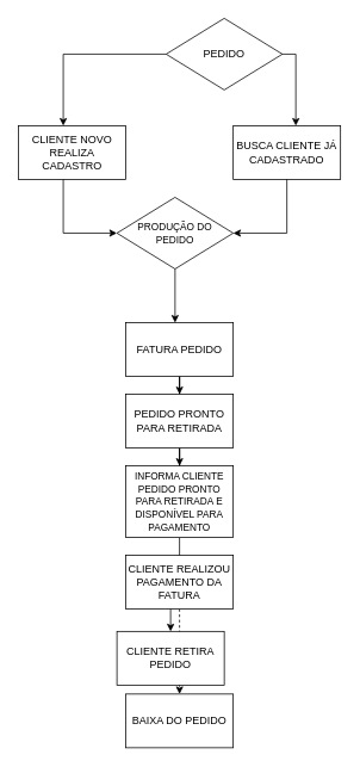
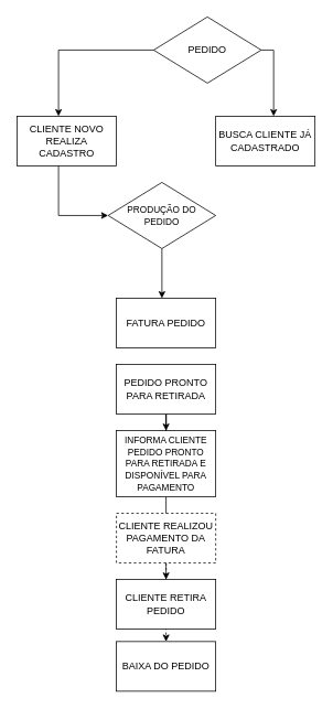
  <mxCell id="0" />
  <mxCell id="1" parent="0" />
  <mxCell id="2" value="PEDIDO" style="rhombus;whiteSpace=wrap;html=1;" vertex="1" parent="1"><mxGeometry x="185" y="20" width="130" height="80" as="geometry" /></mxCell>
  <mxCell id="3" value="CLIENTE NOVO REALIZA CADASTRO&lt;span style=&quot;white-space: pre;&quot;&gt;&lt;/span&gt;" style="rounded=0;whiteSpace=wrap;html=1;" vertex="1" parent="1"><mxGeometry x="20" y="140" width="120" height="60" as="geometry" /></mxCell>
  <mxCell id="4" value="BUSCA CLIENTE JÁ CADASTRADO" style="rounded=0;whiteSpace=wrap;html=1;" vertex="1" parent="1"><mxGeometry x="260" y="140" width="120" height="60" as="geometry" /></mxCell>
  <mxCell id="5" value="" style="endArrow=classic;html=1;rounded=0;exitX=1;exitY=0.5;exitDx=0;exitDy=0;" edge="1" parent="1" source="2"><mxGeometry width="50" height="50" relative="1" as="geometry"><mxPoint x="280" y="60" as="sourcePoint" /><mxPoint x="330" y="140" as="targetPoint" /><Array as="points"><mxPoint x="330" y="60" /></Array></mxGeometry></mxCell>
  <mxCell id="6" value="" style="endArrow=classic;html=1;rounded=0;exitX=0;exitY=0.5;exitDx=0;exitDy=0;" edge="1" parent="1" source="2"><mxGeometry width="50" height="50" relative="1" as="geometry"><mxPoint x="200" y="220" as="sourcePoint" /><mxPoint x="70" y="140" as="targetPoint" /><Array as="points"><mxPoint x="70" y="60" /></Array></mxGeometry></mxCell>
  <mxCell id="7" value="&lt;font style=&quot;font-size: 11px;&quot;&gt;PRODUÇÃO DO PEDIDO&lt;/font&gt;" style="rhombus;whiteSpace=wrap;html=1;" vertex="1" parent="1"><mxGeometry x="130" y="220" width="130" height="80" as="geometry" /></mxCell>
- <mxCell id="8" value="" style="endArrow=classic;html=1;rounded=0;exitX=0.5;exitY=1;exitDx=0;exitDy=0;entryX=1;entryY=0.5;entryDx=0;entryDy=0;" edge="1" parent="1" source="4" target="7"><mxGeometry width="50" height="50" relative="1" as="geometry"><mxPoint x="230" y="240" as="sourcePoint" /><mxPoint x="290" y="320" as="targetPoint" /><Array as="points"><mxPoint x="320" y="260" /></Array></mxGeometry></mxCell>
  <mxCell id="9" value="" style="endArrow=classic;html=1;rounded=0;exitX=0.5;exitY=1;exitDx=0;exitDy=0;entryX=0;entryY=0.5;entryDx=0;entryDy=0;" edge="1" parent="1" target="7"><mxGeometry width="50" height="50" relative="1" as="geometry"><mxPoint x="70" y="200" as="sourcePoint" /><mxPoint x="10" y="260" as="targetPoint" /><Array as="points"><mxPoint x="70" y="260" /></Array></mxGeometry></mxCell>
  <mxCell id="10" value="" style="endArrow=classic;html=1;rounded=0;exitX=0.5;exitY=1;exitDx=0;exitDy=0;" edge="1" parent="1" source="7"><mxGeometry width="50" height="50" relative="1" as="geometry"><mxPoint x="200" y="360" as="sourcePoint" /><mxPoint x="195" y="360" as="targetPoint" /></mxGeometry></mxCell>
- <mxCell id="11" value="" style="edgeStyle=orthogonalEdgeStyle;rounded=0;orthogonalLoop=1;jettySize=auto;html=1;" edge="1" parent="1" source="12" target="16"><mxGeometry relative="1" as="geometry" /></mxCell>
  <mxCell id="12" value="FATURA PEDIDO" style="rounded=0;whiteSpace=wrap;html=1;" vertex="1" parent="1"><mxGeometry x="140" y="360" width="120" height="60" as="geometry" /></mxCell>
  <mxCell id="13" value="" style="edgeStyle=orthogonalEdgeStyle;rounded=0;orthogonalLoop=1;jettySize=auto;html=1;" edge="1" parent="1" source="14" target="19"><mxGeometry relative="1" as="geometry" /></mxCell>
  <mxCell id="14" value="&lt;font style=&quot;font-size: 11px;&quot;&gt;INFORMA CLIENTE PEDIDO PRONTO PARA RETIRADA E DISPONÍVEL PARA PAGAMENTO&lt;/font&gt;" style="rounded=0;whiteSpace=wrap;html=1;" vertex="1" parent="1"><mxGeometry x="140" y="520" width="120" height="80" as="geometry" /></mxCell>
  <mxCell id="15" value="" style="edgeStyle=orthogonalEdgeStyle;rounded=0;orthogonalLoop=1;jettySize=auto;html=1;" edge="1" parent="1" source="16" target="14"><mxGeometry relative="1" as="geometry" /></mxCell>
  <mxCell id="16" value="PEDIDO PRONTO PARA RETIRADA" style="rounded=0;whiteSpace=wrap;html=1;" vertex="1" parent="1"><mxGeometry x="140" y="440" width="120" height="60" as="geometry" /></mxCell>
  <mxCell id="17" value="" style="edgeStyle=orthogonalEdgeStyle;rounded=0;orthogonalLoop=1;jettySize=auto;html=1;dashed=1;" edge="1" parent="1" source="18" target="20"><mxGeometry relative="1" as="geometry" /></mxCell>
- <mxCell id="18" value="CLIENTE REALIZOU PAGAMENTO DA FATURA" style="rounded=0;whiteSpace=wrap;html=1;" vertex="1" parent="1"><mxGeometry x="140" y="620" width="120" height="60" as="geometry" /></mxCell>
- <mxCell id="19" value="CLIENTE RETIRA PEDIDO" style="rounded=0;whiteSpace=wrap;html=1;" vertex="1" parent="1"><mxGeometry x="130" y="705" width="120" height="60" as="geometry" /></mxCell>
+ <mxCell id="18" value="CLIENTE REALIZOU PAGAMENTO DA FATURA" style="rounded=0;whiteSpace=wrap;html=1;dashed=1;" vertex="1" parent="1"><mxGeometry x="140" y="620" width="120" height="60" as="geometry" /></mxCell>
+ <mxCell id="19" value="CLIENTE RETIRA PEDIDO" style="rounded=0;whiteSpace=wrap;html=1;" vertex="1" parent="1"><mxGeometry x="140" y="700" width="120" height="60" as="geometry" /></mxCell>
  <mxCell id="20" value="BAIXA DO PEDIDO" style="rounded=0;whiteSpace=wrap;html=1;" vertex="1" parent="1"><mxGeometry x="140" y="775" width="120" height="60" as="geometry" /></mxCell>
